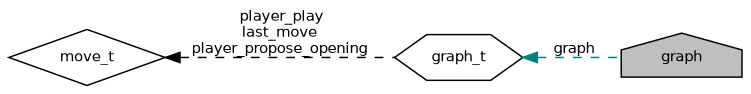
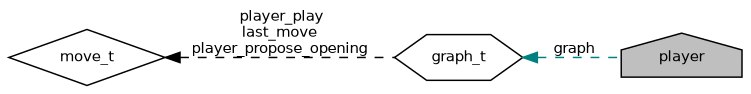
  digraph {
    rankdir=LR
    node [color=black fillcolor=white fontname=Helvetica fontsize=10 style=filled]
    edge [dir=back fontname=Helvetica fontsize=10 labelfontname=Helvetica labelfontsize=10 style=dashed]
-   n1 [fillcolor=grey75 fontcolor=black height=0.2 label="graph" shape=house width=0.4]
+   n1 [fillcolor=grey75 fontcolor=black height=0.2 label=player shape=house width=0.4]
    n2 [height=0.2 label=move_t shape=diamond width=0.4]
    n3 [height=0.2 label=graph_t shape=hexagon width=0.4]
    n2 -> n3 [color=black label=" player_play\nlast_move\nplayer_propose_opening"]
    n3 -> n1 [color=teal label=" graph"]
  }
